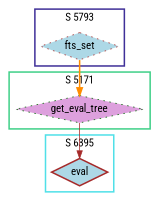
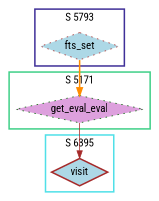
  digraph {
    fontname="Roboto Condensed"
    node [color=brown fillcolor=lightblue fontname="Roboto Condensed" shape=diamond style="dotted,filled"]
    edge [fontname="Roboto Condensed"]
-   n1 [label=eval style="bold,filled"]
-   n2 [color=darkgreen fillcolor=plum label=get_eval_tree]
+   n1 [label=visit style="bold,filled"]
+   n2 [color=darkgreen fillcolor=plum label=get_eval_eval]
    n3 [label=fts_set]
    subgraph cluster_1 {
      color="#50E0E8"
      label="S 6395"
      style=bold
      n1
    }
    subgraph cluster_2 {
      color="#40D088"
      label="S 5171"
      style=bold
      n2
    }
    subgraph cluster_3 {
      color="#403098"
      label="S 5793"
      style=bold
      n3
    }
    n2 -> n1 [color=brown style=solid]
    n3 -> n2 [color=darkorange style=bold]
  }
